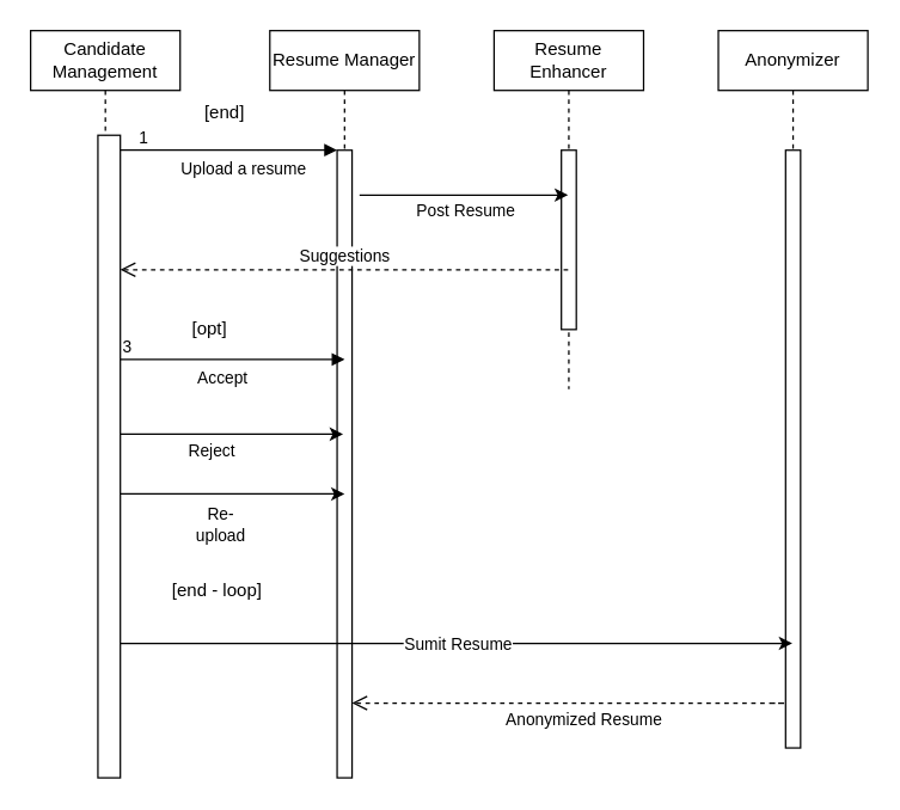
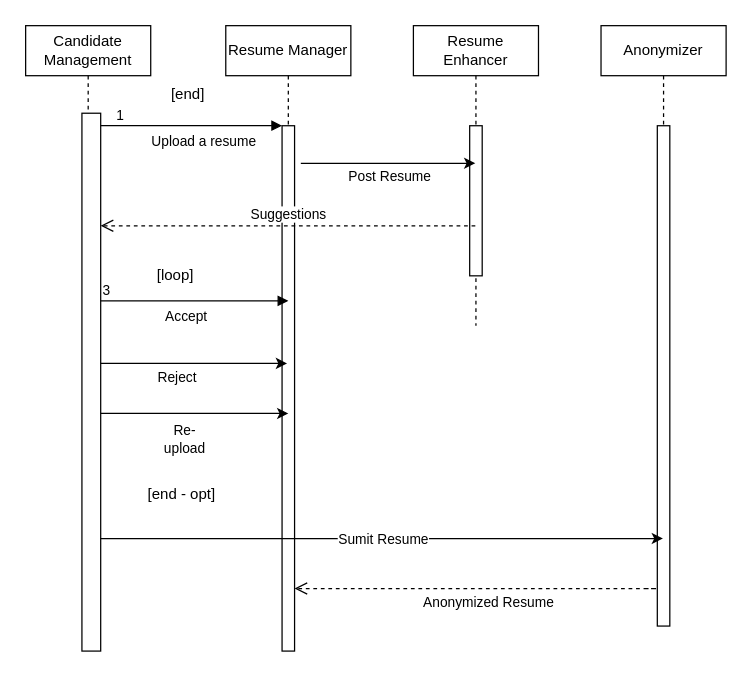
  <mxCell id="0" />
  <mxCell id="1" parent="0" />
  <mxCell id="2" value="Candidate Management" style="shape=umlLifeline;perimeter=lifelinePerimeter;whiteSpace=wrap;html=1;container=0;dropTarget=0;collapsible=0;recursiveResize=0;outlineConnect=0;portConstraint=eastwest;newEdgeStyle={&quot;edgeStyle&quot;:&quot;elbowEdgeStyle&quot;,&quot;elbow&quot;:&quot;vertical&quot;,&quot;curved&quot;:0,&quot;rounded&quot;:0};" parent="1" vertex="1"><mxGeometry x="20" y="20" width="100" height="500" as="geometry" /></mxCell>
  <mxCell id="3" value="" style="html=1;points=[];perimeter=orthogonalPerimeter;outlineConnect=0;targetShapes=umlLifeline;portConstraint=eastwest;newEdgeStyle={&quot;edgeStyle&quot;:&quot;elbowEdgeStyle&quot;,&quot;elbow&quot;:&quot;vertical&quot;,&quot;curved&quot;:0,&quot;rounded&quot;:0};" parent="2" vertex="1"><mxGeometry x="45" y="70" width="15" height="430" as="geometry" /></mxCell>
  <mxCell id="4" value="Resume Manager" style="shape=umlLifeline;perimeter=lifelinePerimeter;whiteSpace=wrap;html=1;container=0;dropTarget=0;collapsible=0;recursiveResize=0;outlineConnect=0;portConstraint=eastwest;newEdgeStyle={&quot;edgeStyle&quot;:&quot;elbowEdgeStyle&quot;,&quot;elbow&quot;:&quot;vertical&quot;,&quot;curved&quot;:0,&quot;rounded&quot;:0};" parent="1" vertex="1"><mxGeometry x="180" y="20" width="100" height="500" as="geometry" /></mxCell>
  <mxCell id="5" value="" style="html=1;points=[];perimeter=orthogonalPerimeter;outlineConnect=0;targetShapes=umlLifeline;portConstraint=eastwest;newEdgeStyle={&quot;edgeStyle&quot;:&quot;elbowEdgeStyle&quot;,&quot;elbow&quot;:&quot;vertical&quot;,&quot;curved&quot;:0,&quot;rounded&quot;:0};" parent="4" vertex="1"><mxGeometry x="45" y="80" width="10" height="420" as="geometry" /></mxCell>
  <mxCell id="6" value="&lt;div&gt;Resume Enhancer&lt;/div&gt;" style="shape=umlLifeline;perimeter=lifelinePerimeter;whiteSpace=wrap;html=1;container=0;dropTarget=0;collapsible=0;recursiveResize=0;outlineConnect=0;portConstraint=eastwest;newEdgeStyle={&quot;edgeStyle&quot;:&quot;elbowEdgeStyle&quot;,&quot;elbow&quot;:&quot;vertical&quot;,&quot;curved&quot;:0,&quot;rounded&quot;:0};" parent="1" vertex="1"><mxGeometry x="330" y="20" width="100" height="240" as="geometry" /></mxCell>
  <mxCell id="7" value="" style="html=1;points=[];perimeter=orthogonalPerimeter;outlineConnect=0;targetShapes=umlLifeline;portConstraint=eastwest;newEdgeStyle={&quot;edgeStyle&quot;:&quot;elbowEdgeStyle&quot;,&quot;elbow&quot;:&quot;vertical&quot;,&quot;curved&quot;:0,&quot;rounded&quot;:0};" parent="6" vertex="1"><mxGeometry x="45" y="80" width="10" height="120" as="geometry" /></mxCell>
  <mxCell id="8" value="Suggestions" style="html=1;verticalAlign=bottom;endArrow=open;dashed=1;endSize=8;curved=0;rounded=0;" parent="1" source="6" edge="1"><mxGeometry relative="1" as="geometry"><mxPoint x="370" y="170" as="sourcePoint" /><mxPoint x="80" y="180" as="targetPoint" /><Array as="points"><mxPoint x="300" y="180" /></Array></mxGeometry></mxCell>
  <mxCell id="9" value="Upload a resume" style="endArrow=block;endFill=1;html=1;edgeStyle=orthogonalEdgeStyle;align=left;verticalAlign=top;rounded=0;" parent="1" target="5" edge="1"><mxGeometry x="-0.462" relative="1" as="geometry"><mxPoint x="80" y="100" as="sourcePoint" /><mxPoint x="470" y="130" as="targetPoint" /><Array as="points"><mxPoint x="200" y="100" /><mxPoint x="200" y="100" /></Array><mxPoint as="offset" /></mxGeometry></mxCell>
  <mxCell id="10" value="1" style="edgeLabel;resizable=0;html=1;align=left;verticalAlign=bottom;" parent="9" connectable="0" vertex="1"><mxGeometry x="-1" relative="1" as="geometry"><mxPoint x="11" as="offset" /></mxGeometry></mxCell>
  <mxCell id="11" value="Accept" style="endArrow=block;endFill=1;html=1;edgeStyle=orthogonalEdgeStyle;align=left;verticalAlign=top;rounded=0;" parent="1" edge="1"><mxGeometry x="-0.333" relative="1" as="geometry"><mxPoint x="80" y="240" as="sourcePoint" /><mxPoint x="230" y="240" as="targetPoint" /><Array as="points"><mxPoint x="150" y="240" /><mxPoint x="150" y="240" /></Array><mxPoint as="offset" /></mxGeometry></mxCell>
  <mxCell id="12" value="3" style="edgeLabel;resizable=0;html=1;align=left;verticalAlign=bottom;" parent="11" connectable="0" vertex="1"><mxGeometry x="-1" relative="1" as="geometry"><mxPoint as="offset" /></mxGeometry></mxCell>
- <mxCell id="13" value="[opt]" style="text;html=1;align=center;verticalAlign=middle;whiteSpace=wrap;rounded=0;" parent="1" vertex="1"><mxGeometry x="110" y="205" width="60" height="30" as="geometry" /></mxCell>
+ <mxCell id="13" value="[loop]" style="text;html=1;align=center;verticalAlign=middle;whiteSpace=wrap;rounded=0;" parent="1" vertex="1"><mxGeometry x="110" y="205" width="60" height="30" as="geometry" /></mxCell>
  <mxCell id="14" value="" style="endArrow=classic;html=1;rounded=0;entryX=0.49;entryY=0.849;entryDx=0;entryDy=0;entryPerimeter=0;" parent="1" edge="1"><mxGeometry relative="1" as="geometry"><mxPoint x="80" y="290" as="sourcePoint" /><mxPoint x="229" y="290" as="targetPoint" /></mxGeometry></mxCell>
  <mxCell id="15" value="Reject" style="edgeLabel;resizable=0;html=1;;align=center;verticalAlign=middle;" parent="14" connectable="0" vertex="1"><mxGeometry relative="1" as="geometry"><mxPoint x="-15" y="10" as="offset" /></mxGeometry></mxCell>
  <mxCell id="16" value="" style="endArrow=classic;html=1;rounded=0;" parent="1" edge="1"><mxGeometry relative="1" as="geometry"><mxPoint x="80" y="330" as="sourcePoint" /><mxPoint x="230" y="330" as="targetPoint" /><Array as="points"><mxPoint x="150" y="330" /></Array></mxGeometry></mxCell>
  <mxCell id="17" value="Re-&lt;div&gt;upload&lt;/div&gt;" style="edgeLabel;resizable=0;html=1;;align=center;verticalAlign=middle;" parent="16" connectable="0" vertex="1"><mxGeometry relative="1" as="geometry"><mxPoint x="-9" y="20" as="offset" /></mxGeometry></mxCell>
  <mxCell id="18" value="[end]" style="text;html=1;align=center;verticalAlign=middle;whiteSpace=wrap;rounded=0;" parent="1" vertex="1"><mxGeometry x="120" y="60" width="60" height="30" as="geometry" /></mxCell>
- <mxCell id="19" value="[end - loop]" style="text;html=1;align=center;verticalAlign=middle;whiteSpace=wrap;rounded=0;" parent="1" vertex="1"><mxGeometry x="110" y="380" width="70" height="30" as="geometry" /></mxCell>
+ <mxCell id="19" value="[end - opt]" style="text;html=1;align=center;verticalAlign=middle;whiteSpace=wrap;rounded=0;" parent="1" vertex="1"><mxGeometry x="110" y="380" width="70" height="30" as="geometry" /></mxCell>
  <mxCell id="20" value="&lt;div&gt;Anonymizer&lt;/div&gt;" style="shape=umlLifeline;perimeter=lifelinePerimeter;whiteSpace=wrap;html=1;container=0;dropTarget=0;collapsible=0;recursiveResize=0;outlineConnect=0;portConstraint=eastwest;newEdgeStyle={&quot;edgeStyle&quot;:&quot;elbowEdgeStyle&quot;,&quot;elbow&quot;:&quot;vertical&quot;,&quot;curved&quot;:0,&quot;rounded&quot;:0};" parent="1" vertex="1"><mxGeometry x="480" y="20" width="100" height="480" as="geometry" /></mxCell>
  <mxCell id="21" value="" style="html=1;points=[];perimeter=orthogonalPerimeter;outlineConnect=0;targetShapes=umlLifeline;portConstraint=eastwest;newEdgeStyle={&quot;edgeStyle&quot;:&quot;elbowEdgeStyle&quot;,&quot;elbow&quot;:&quot;vertical&quot;,&quot;curved&quot;:0,&quot;rounded&quot;:0};" parent="20" vertex="1"><mxGeometry x="45" y="80" width="10" height="400" as="geometry" /></mxCell>
  <mxCell id="22" value="" style="endArrow=classic;html=1;rounded=0;" parent="1" target="20" edge="1"><mxGeometry relative="1" as="geometry"><mxPoint x="80" y="430" as="sourcePoint" /><mxPoint x="180" y="430" as="targetPoint" /></mxGeometry></mxCell>
  <mxCell id="23" value="Sumit Resume" style="edgeLabel;resizable=0;html=1;;align=center;verticalAlign=middle;" parent="22" connectable="0" vertex="1"><mxGeometry relative="1" as="geometry" /></mxCell>
  <mxCell id="24" value="" style="endArrow=classic;html=1;rounded=0;" parent="1" target="6" edge="1"><mxGeometry relative="1" as="geometry"><mxPoint x="240" y="130" as="sourcePoint" /><mxPoint x="330" y="130" as="targetPoint" /></mxGeometry></mxCell>
  <mxCell id="25" value="Post Resume" style="edgeLabel;resizable=0;html=1;;align=center;verticalAlign=middle;" parent="24" connectable="0" vertex="1"><mxGeometry relative="1" as="geometry"><mxPoint y="10" as="offset" /></mxGeometry></mxCell>
  <mxCell id="26" value="Anonymized Resume" style="html=1;verticalAlign=bottom;endArrow=open;dashed=1;endSize=8;curved=0;rounded=0;" parent="1" edge="1"><mxGeometry x="-0.033" y="20" relative="1" as="geometry"><mxPoint x="515" y="470" as="sourcePoint" /><mxPoint x="235" y="470" as="targetPoint" /><Array as="points"><mxPoint x="525" y="470" /></Array><mxPoint as="offset" /></mxGeometry></mxCell>
